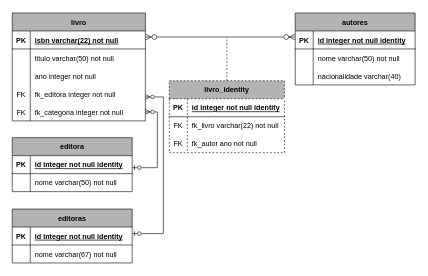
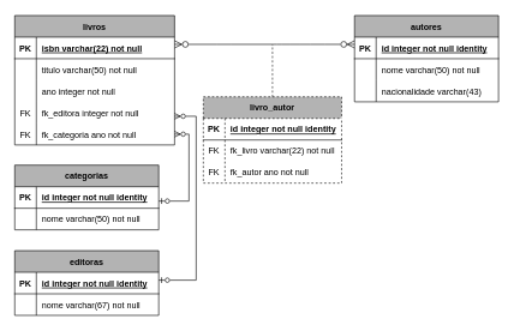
  <mxCell id="0" />
  <mxCell id="1" parent="0" />
  <mxCell id="2" value="editoras" style="shape=table;startSize=30;container=1;collapsible=1;childLayout=tableLayout;fixedRows=1;rowLines=0;fontStyle=1;align=center;resizeLast=1;fillColor=#B3B3B3;" parent="1" vertex="1"><mxGeometry x="20" y="348" width="200" height="90" as="geometry" /></mxCell>
  <mxCell id="3" value="" style="shape=tableRow;horizontal=0;startSize=0;swimlaneHead=0;swimlaneBody=0;fillColor=none;collapsible=0;dropTarget=0;points=[[0,0.5],[1,0.5]];portConstraint=eastwest;strokeColor=inherit;top=0;left=0;right=0;bottom=1;" parent="2" vertex="1"><mxGeometry y="30" width="200" height="30" as="geometry" /></mxCell>
  <mxCell id="4" value="PK" style="shape=partialRectangle;overflow=hidden;connectable=0;fillColor=none;strokeColor=inherit;top=0;left=0;bottom=0;right=0;fontStyle=1;" parent="3" vertex="1"><mxGeometry width="30" height="30" as="geometry"><mxRectangle width="30" height="30" as="alternateBounds" /></mxGeometry></mxCell>
  <mxCell id="5" value="id integer not null  identity" style="shape=partialRectangle;overflow=hidden;connectable=0;fillColor=none;align=left;strokeColor=inherit;top=0;left=0;bottom=0;right=0;spacingLeft=6;fontStyle=5;" parent="3" vertex="1"><mxGeometry x="30" width="170" height="30" as="geometry"><mxRectangle width="170" height="30" as="alternateBounds" /></mxGeometry></mxCell>
  <mxCell id="6" value="" style="shape=tableRow;horizontal=0;startSize=0;swimlaneHead=0;swimlaneBody=0;fillColor=none;collapsible=0;dropTarget=0;points=[[0,0.5],[1,0.5]];portConstraint=eastwest;strokeColor=inherit;top=0;left=0;right=0;bottom=0;" parent="2" vertex="1"><mxGeometry y="60" width="200" height="30" as="geometry" /></mxCell>
  <mxCell id="7" value="" style="shape=partialRectangle;overflow=hidden;connectable=0;fillColor=none;strokeColor=inherit;top=0;left=0;bottom=0;right=0;" parent="6" vertex="1"><mxGeometry width="30" height="30" as="geometry"><mxRectangle width="30" height="30" as="alternateBounds" /></mxGeometry></mxCell>
  <mxCell id="8" value="nome varchar(67) not null" style="shape=partialRectangle;overflow=hidden;connectable=0;fillColor=none;align=left;strokeColor=inherit;top=0;left=0;bottom=0;right=0;spacingLeft=6;" parent="6" vertex="1"><mxGeometry x="30" width="170" height="30" as="geometry"><mxRectangle width="170" height="30" as="alternateBounds" /></mxGeometry></mxCell>
  <mxCell id="9" value="autores" style="shape=table;startSize=30;container=1;collapsible=1;childLayout=tableLayout;fixedRows=1;rowLines=0;fontStyle=1;align=center;resizeLast=1;fillColor=#B3B3B3;" parent="1" vertex="1"><mxGeometry x="492" y="20.94" width="200" height="120" as="geometry" /></mxCell>
  <mxCell id="10" value="" style="shape=tableRow;horizontal=0;startSize=0;swimlaneHead=0;swimlaneBody=0;fillColor=none;collapsible=0;dropTarget=0;points=[[0,0.5],[1,0.5]];portConstraint=eastwest;strokeColor=inherit;top=0;left=0;right=0;bottom=1;" parent="9" vertex="1"><mxGeometry y="30" width="200" height="30" as="geometry" /></mxCell>
  <mxCell id="11" value="PK" style="shape=partialRectangle;overflow=hidden;connectable=0;fillColor=none;strokeColor=inherit;top=0;left=0;bottom=0;right=0;fontStyle=1;" parent="10" vertex="1"><mxGeometry width="30" height="30" as="geometry"><mxRectangle width="30" height="30" as="alternateBounds" /></mxGeometry></mxCell>
  <mxCell id="12" value="id integer not null  identity" style="shape=partialRectangle;overflow=hidden;connectable=0;fillColor=none;align=left;strokeColor=inherit;top=0;left=0;bottom=0;right=0;spacingLeft=6;fontStyle=5;" parent="10" vertex="1"><mxGeometry x="30" width="170" height="30" as="geometry"><mxRectangle width="170" height="30" as="alternateBounds" /></mxGeometry></mxCell>
  <mxCell id="13" value="" style="shape=tableRow;horizontal=0;startSize=0;swimlaneHead=0;swimlaneBody=0;fillColor=none;collapsible=0;dropTarget=0;points=[[0,0.5],[1,0.5]];portConstraint=eastwest;strokeColor=inherit;top=0;left=0;right=0;bottom=0;" parent="9" vertex="1"><mxGeometry y="60" width="200" height="30" as="geometry" /></mxCell>
  <mxCell id="14" value="" style="shape=partialRectangle;overflow=hidden;connectable=0;fillColor=none;strokeColor=inherit;top=0;left=0;bottom=0;right=0;" parent="13" vertex="1"><mxGeometry width="30" height="30" as="geometry"><mxRectangle width="30" height="30" as="alternateBounds" /></mxGeometry></mxCell>
  <mxCell id="15" value="nome varchar(50) not null" style="shape=partialRectangle;overflow=hidden;connectable=0;fillColor=none;align=left;strokeColor=inherit;top=0;left=0;bottom=0;right=0;spacingLeft=6;" parent="13" vertex="1"><mxGeometry x="30" width="170" height="30" as="geometry"><mxRectangle width="170" height="30" as="alternateBounds" /></mxGeometry></mxCell>
  <mxCell id="16" value="" style="shape=tableRow;horizontal=0;startSize=0;swimlaneHead=0;swimlaneBody=0;fillColor=none;collapsible=0;dropTarget=0;points=[[0,0.5],[1,0.5]];portConstraint=eastwest;strokeColor=inherit;top=0;left=0;right=0;bottom=0;" parent="9" vertex="1"><mxGeometry y="90" width="200" height="30" as="geometry" /></mxCell>
  <mxCell id="17" value="" style="shape=partialRectangle;overflow=hidden;connectable=0;fillColor=none;strokeColor=inherit;top=0;left=0;bottom=0;right=0;" parent="16" vertex="1"><mxGeometry width="30" height="30" as="geometry"><mxRectangle width="30" height="30" as="alternateBounds" /></mxGeometry></mxCell>
- <mxCell id="18" value="nacionalidade varchar(40)" style="shape=partialRectangle;overflow=hidden;connectable=0;fillColor=none;align=left;strokeColor=inherit;top=0;left=0;bottom=0;right=0;spacingLeft=6;" parent="16" vertex="1"><mxGeometry x="30" width="170" height="30" as="geometry"><mxRectangle width="170" height="30" as="alternateBounds" /></mxGeometry></mxCell>
- <mxCell id="19" value="editora" style="shape=table;startSize=30;container=1;collapsible=1;childLayout=tableLayout;fixedRows=1;rowLines=0;fontStyle=1;align=center;resizeLast=1;fillColor=#B3B3B3;" parent="1" vertex="1"><mxGeometry x="20" y="229" width="200" height="90" as="geometry" /></mxCell>
+ <mxCell id="18" value="nacionalidade varchar(43)" style="shape=partialRectangle;overflow=hidden;connectable=0;fillColor=none;align=left;strokeColor=inherit;top=0;left=0;bottom=0;right=0;spacingLeft=6;" parent="16" vertex="1"><mxGeometry x="30" width="170" height="30" as="geometry"><mxRectangle width="170" height="30" as="alternateBounds" /></mxGeometry></mxCell>
+ <mxCell id="19" value="categorias" style="shape=table;startSize=30;container=1;collapsible=1;childLayout=tableLayout;fixedRows=1;rowLines=0;fontStyle=1;align=center;resizeLast=1;fillColor=#B3B3B3;" parent="1" vertex="1"><mxGeometry x="20" y="229" width="200" height="90" as="geometry" /></mxCell>
  <mxCell id="20" value="" style="shape=tableRow;horizontal=0;startSize=0;swimlaneHead=0;swimlaneBody=0;fillColor=none;collapsible=0;dropTarget=0;points=[[0,0.5],[1,0.5]];portConstraint=eastwest;strokeColor=inherit;top=0;left=0;right=0;bottom=1;" parent="19" vertex="1"><mxGeometry y="30" width="200" height="30" as="geometry" /></mxCell>
  <mxCell id="21" value="PK" style="shape=partialRectangle;overflow=hidden;connectable=0;fillColor=none;strokeColor=inherit;top=0;left=0;bottom=0;right=0;fontStyle=1;" parent="20" vertex="1"><mxGeometry width="30" height="30" as="geometry"><mxRectangle width="30" height="30" as="alternateBounds" /></mxGeometry></mxCell>
  <mxCell id="22" value="id integer  not null identity" style="shape=partialRectangle;overflow=hidden;connectable=0;fillColor=none;align=left;strokeColor=inherit;top=0;left=0;bottom=0;right=0;spacingLeft=6;fontStyle=5;" parent="20" vertex="1"><mxGeometry x="30" width="170" height="30" as="geometry"><mxRectangle width="170" height="30" as="alternateBounds" /></mxGeometry></mxCell>
  <mxCell id="23" value="" style="shape=tableRow;horizontal=0;startSize=0;swimlaneHead=0;swimlaneBody=0;fillColor=none;collapsible=0;dropTarget=0;points=[[0,0.5],[1,0.5]];portConstraint=eastwest;strokeColor=inherit;top=0;left=0;right=0;bottom=0;" parent="19" vertex="1"><mxGeometry y="60" width="200" height="30" as="geometry" /></mxCell>
  <mxCell id="24" value="" style="shape=partialRectangle;overflow=hidden;connectable=0;fillColor=none;strokeColor=inherit;top=0;left=0;bottom=0;right=0;" parent="23" vertex="1"><mxGeometry width="30" height="30" as="geometry"><mxRectangle width="30" height="30" as="alternateBounds" /></mxGeometry></mxCell>
  <mxCell id="25" value="nome varchar(50) not null" style="shape=partialRectangle;overflow=hidden;connectable=0;fillColor=none;align=left;strokeColor=inherit;top=0;left=0;bottom=0;right=0;spacingLeft=6;" parent="23" vertex="1"><mxGeometry x="30" width="170" height="30" as="geometry"><mxRectangle width="170" height="30" as="alternateBounds" /></mxGeometry></mxCell>
  <mxCell id="26" style="edgeStyle=orthogonalEdgeStyle;rounded=0;orthogonalLoop=1;jettySize=auto;html=1;endArrow=ERzeroToOne;endFill=0;startArrow=ERzeroToMany;startFill=0;" parent="1" source="37" target="2" edge="1"><mxGeometry relative="1" as="geometry"><mxPoint x="480" y="270.94" as="sourcePoint" /><Array as="points"><mxPoint x="272" y="161" /><mxPoint x="272" y="389" /></Array></mxGeometry></mxCell>
- <mxCell id="27" value="livro" style="shape=table;startSize=30;container=1;collapsible=1;childLayout=tableLayout;fixedRows=1;rowLines=0;fontStyle=1;align=center;resizeLast=1;fillColor=#B3B3B3;" parent="1" vertex="1"><mxGeometry x="20" y="20.94" width="222" height="180" as="geometry" /></mxCell>
+ <mxCell id="27" value="livros" style="shape=table;startSize=30;container=1;collapsible=1;childLayout=tableLayout;fixedRows=1;rowLines=0;fontStyle=1;align=center;resizeLast=1;fillColor=#B3B3B3;" parent="1" vertex="1"><mxGeometry x="20" y="20.94" width="222" height="180" as="geometry" /></mxCell>
  <mxCell id="28" value="" style="shape=tableRow;horizontal=0;startSize=0;swimlaneHead=0;swimlaneBody=0;fillColor=none;collapsible=0;dropTarget=0;points=[[0,0.5],[1,0.5]];portConstraint=eastwest;strokeColor=inherit;top=0;left=0;right=0;bottom=1;" parent="27" vertex="1"><mxGeometry y="30" width="222" height="30" as="geometry" /></mxCell>
  <mxCell id="29" value="PK" style="shape=partialRectangle;overflow=hidden;connectable=0;fillColor=none;strokeColor=inherit;top=0;left=0;bottom=0;right=0;fontStyle=1;" parent="28" vertex="1"><mxGeometry width="30" height="30" as="geometry"><mxRectangle width="30" height="30" as="alternateBounds" /></mxGeometry></mxCell>
  <mxCell id="30" value="isbn varchar(22)  not null" style="shape=partialRectangle;overflow=hidden;connectable=0;fillColor=none;align=left;strokeColor=inherit;top=0;left=0;bottom=0;right=0;spacingLeft=6;fontStyle=5;" parent="28" vertex="1"><mxGeometry x="30" width="192" height="30" as="geometry"><mxRectangle width="192" height="30" as="alternateBounds" /></mxGeometry></mxCell>
  <mxCell id="31" value="" style="shape=tableRow;horizontal=0;startSize=0;swimlaneHead=0;swimlaneBody=0;fillColor=none;collapsible=0;dropTarget=0;points=[[0,0.5],[1,0.5]];portConstraint=eastwest;strokeColor=inherit;top=0;left=0;right=0;bottom=0;" parent="27" vertex="1"><mxGeometry y="60" width="222" height="30" as="geometry" /></mxCell>
  <mxCell id="32" value="" style="shape=partialRectangle;overflow=hidden;connectable=0;fillColor=none;strokeColor=inherit;top=0;left=0;bottom=0;right=0;" parent="31" vertex="1"><mxGeometry width="30" height="30" as="geometry"><mxRectangle width="30" height="30" as="alternateBounds" /></mxGeometry></mxCell>
  <mxCell id="33" value="titulo varchar(50) not null" style="shape=partialRectangle;overflow=hidden;connectable=0;fillColor=none;align=left;strokeColor=inherit;top=0;left=0;bottom=0;right=0;spacingLeft=6;" parent="31" vertex="1"><mxGeometry x="30" width="192" height="30" as="geometry"><mxRectangle width="192" height="30" as="alternateBounds" /></mxGeometry></mxCell>
  <mxCell id="34" value="" style="shape=tableRow;horizontal=0;startSize=0;swimlaneHead=0;swimlaneBody=0;fillColor=none;collapsible=0;dropTarget=0;points=[[0,0.5],[1,0.5]];portConstraint=eastwest;strokeColor=inherit;top=0;left=0;right=0;bottom=0;" parent="27" vertex="1"><mxGeometry y="90" width="222" height="30" as="geometry" /></mxCell>
  <mxCell id="35" value="" style="shape=partialRectangle;overflow=hidden;connectable=0;fillColor=none;strokeColor=inherit;top=0;left=0;bottom=0;right=0;" parent="34" vertex="1"><mxGeometry width="30" height="30" as="geometry"><mxRectangle width="30" height="30" as="alternateBounds" /></mxGeometry></mxCell>
  <mxCell id="36" value="ano integer not null" style="shape=partialRectangle;overflow=hidden;connectable=0;fillColor=none;align=left;strokeColor=inherit;top=0;left=0;bottom=0;right=0;spacingLeft=6;" parent="34" vertex="1"><mxGeometry x="30" width="192" height="30" as="geometry"><mxRectangle width="192" height="30" as="alternateBounds" /></mxGeometry></mxCell>
  <mxCell id="37" value="" style="shape=tableRow;horizontal=0;startSize=0;swimlaneHead=0;swimlaneBody=0;fillColor=none;collapsible=0;dropTarget=0;points=[[0,0.5],[1,0.5]];portConstraint=eastwest;strokeColor=inherit;top=0;left=0;right=0;bottom=0;" parent="27" vertex="1"><mxGeometry y="120" width="222" height="30" as="geometry" /></mxCell>
  <mxCell id="38" value="FK" style="shape=partialRectangle;overflow=hidden;connectable=0;fillColor=none;strokeColor=inherit;top=0;left=0;bottom=0;right=0;" parent="37" vertex="1"><mxGeometry width="30" height="30" as="geometry"><mxRectangle width="30" height="30" as="alternateBounds" /></mxGeometry></mxCell>
  <mxCell id="39" value="fk_editora integer not null" style="shape=partialRectangle;overflow=hidden;connectable=0;fillColor=none;align=left;strokeColor=inherit;top=0;left=0;bottom=0;right=0;spacingLeft=6;" parent="37" vertex="1"><mxGeometry x="30" width="192" height="30" as="geometry"><mxRectangle width="192" height="30" as="alternateBounds" /></mxGeometry></mxCell>
  <mxCell id="40" value="" style="shape=tableRow;horizontal=0;startSize=0;swimlaneHead=0;swimlaneBody=0;fillColor=none;collapsible=0;dropTarget=0;points=[[0,0.5],[1,0.5]];portConstraint=eastwest;strokeColor=inherit;top=0;left=0;right=0;bottom=0;" parent="27" vertex="1"><mxGeometry y="150" width="222" height="30" as="geometry" /></mxCell>
  <mxCell id="41" value="FK" style="shape=partialRectangle;overflow=hidden;connectable=0;fillColor=none;strokeColor=inherit;top=0;left=0;bottom=0;right=0;" parent="40" vertex="1"><mxGeometry width="30" height="30" as="geometry"><mxRectangle width="30" height="30" as="alternateBounds" /></mxGeometry></mxCell>
- <mxCell id="42" value="fk_categoria integer not null" style="shape=partialRectangle;overflow=hidden;connectable=0;fillColor=none;align=left;strokeColor=inherit;top=0;left=0;bottom=0;right=0;spacingLeft=6;" parent="40" vertex="1"><mxGeometry x="30" width="192" height="30" as="geometry"><mxRectangle width="192" height="30" as="alternateBounds" /></mxGeometry></mxCell>
- <mxCell id="43" value="livro_identity" style="shape=table;startSize=30;container=1;collapsible=1;childLayout=tableLayout;fixedRows=1;rowLines=0;fontStyle=1;align=center;resizeLast=1;gradientColor=none;swimlaneFillColor=none;fillColor=#B3B3B3;fillStyle=auto;shadow=0;swimlaneLine=1;dashed=1;" parent="1" vertex="1"><mxGeometry x="282" y="134" width="192.06" height="120" as="geometry" /></mxCell>
+ <mxCell id="42" value="fk_categoria ano not null" style="shape=partialRectangle;overflow=hidden;connectable=0;fillColor=none;align=left;strokeColor=inherit;top=0;left=0;bottom=0;right=0;spacingLeft=6;" parent="40" vertex="1"><mxGeometry x="30" width="192" height="30" as="geometry"><mxRectangle width="192" height="30" as="alternateBounds" /></mxGeometry></mxCell>
+ <mxCell id="43" value="livro_autor" style="shape=table;startSize=30;container=1;collapsible=1;childLayout=tableLayout;fixedRows=1;rowLines=0;fontStyle=1;align=center;resizeLast=1;gradientColor=none;swimlaneFillColor=none;fillColor=#B3B3B3;fillStyle=auto;shadow=0;swimlaneLine=1;dashed=1;" parent="1" vertex="1"><mxGeometry x="282" y="134" width="192.06" height="120" as="geometry" /></mxCell>
  <mxCell id="44" value="" style="shape=tableRow;horizontal=0;startSize=0;swimlaneHead=0;swimlaneBody=0;fillColor=none;collapsible=0;dropTarget=0;points=[[0,0.5],[1,0.5]];portConstraint=eastwest;strokeColor=inherit;top=0;left=0;right=0;bottom=1;" parent="43" vertex="1"><mxGeometry y="30" width="192.06" height="30" as="geometry" /></mxCell>
  <mxCell id="45" value="PK" style="shape=partialRectangle;overflow=hidden;connectable=0;fillColor=none;strokeColor=inherit;top=0;left=0;bottom=0;right=0;fontStyle=1;shadow=0;" parent="44" vertex="1"><mxGeometry width="30" height="30" as="geometry"><mxRectangle width="30" height="30" as="alternateBounds" /></mxGeometry></mxCell>
  <mxCell id="46" value="id integer not null  identity" style="shape=partialRectangle;overflow=hidden;connectable=0;fillColor=none;align=left;strokeColor=inherit;top=0;left=0;bottom=0;right=0;spacingLeft=6;fontStyle=5;" parent="44" vertex="1"><mxGeometry x="30" width="162.06" height="30" as="geometry"><mxRectangle width="162.06" height="30" as="alternateBounds" /></mxGeometry></mxCell>
  <mxCell id="47" value="" style="shape=tableRow;horizontal=0;startSize=0;swimlaneHead=0;swimlaneBody=0;fillColor=none;collapsible=0;dropTarget=0;points=[[0,0.5],[1,0.5]];portConstraint=eastwest;strokeColor=inherit;top=0;left=0;right=0;bottom=0;" parent="43" vertex="1"><mxGeometry y="60" width="192.06" height="30" as="geometry" /></mxCell>
  <mxCell id="48" value="FK" style="shape=partialRectangle;overflow=hidden;connectable=0;fillColor=none;strokeColor=inherit;top=0;left=0;bottom=0;right=0;" parent="47" vertex="1"><mxGeometry width="30" height="30" as="geometry"><mxRectangle width="30" height="30" as="alternateBounds" /></mxGeometry></mxCell>
  <mxCell id="49" value="fk_livro varchar(22) not null" style="shape=partialRectangle;overflow=hidden;connectable=0;fillColor=none;align=left;strokeColor=inherit;top=0;left=0;bottom=0;right=0;spacingLeft=6;" parent="47" vertex="1"><mxGeometry x="30" width="162.06" height="30" as="geometry"><mxRectangle width="162.06" height="30" as="alternateBounds" /></mxGeometry></mxCell>
  <mxCell id="50" value="" style="shape=tableRow;horizontal=0;startSize=0;swimlaneHead=0;swimlaneBody=0;fillColor=none;collapsible=0;dropTarget=0;points=[[0,0.5],[1,0.5]];portConstraint=eastwest;strokeColor=inherit;top=0;left=0;right=0;bottom=0;" parent="43" vertex="1"><mxGeometry y="90" width="192.06" height="30" as="geometry" /></mxCell>
  <mxCell id="51" value="FK" style="shape=partialRectangle;overflow=hidden;connectable=0;fillColor=none;strokeColor=inherit;top=0;left=0;bottom=0;right=0;" parent="50" vertex="1"><mxGeometry width="30" height="30" as="geometry"><mxRectangle width="30" height="30" as="alternateBounds" /></mxGeometry></mxCell>
  <mxCell id="52" value="fk_autor ano not null" style="shape=partialRectangle;overflow=hidden;connectable=0;fillColor=none;align=left;strokeColor=inherit;top=0;left=0;bottom=0;right=0;spacingLeft=6;" parent="50" vertex="1"><mxGeometry x="30" width="162.06" height="30" as="geometry"><mxRectangle width="162.06" height="30" as="alternateBounds" /></mxGeometry></mxCell>
  <mxCell id="53" style="edgeStyle=orthogonalEdgeStyle;rounded=0;orthogonalLoop=1;jettySize=auto;html=1;endArrow=ERzeroToOne;endFill=0;startArrow=ERzeroToMany;startFill=0;" parent="1" source="40" target="19" edge="1"><mxGeometry relative="1" as="geometry"><Array as="points"><mxPoint x="262" y="186" /><mxPoint x="262" y="279" /></Array></mxGeometry></mxCell>
  <mxCell id="54" value="" style="edgeStyle=elbowEdgeStyle;orthogonalLoop=1;jettySize=auto;html=1;fontSize=12;startSize=8;endSize=8;elbow=vertical;jumpStyle=none;rounded=1;endArrow=none;endFill=0;startArrow=ERzeroToMany;startFill=0;" edge="1" parent="1" source="27" target="56"><mxGeometry relative="1" as="geometry"><mxPoint x="242" y="64" as="sourcePoint" /><mxPoint x="492" y="64" as="targetPoint" /><Array as="points" /></mxGeometry></mxCell>
  <mxCell id="55" style="edgeStyle=none;curved=1;rounded=0;orthogonalLoop=1;jettySize=auto;html=1;fontSize=12;startSize=8;endSize=8;endArrow=ERzeroToMany;endFill=0;" edge="1" parent="1" source="56"><mxGeometry relative="1" as="geometry"><mxPoint x="492" y="61" as="targetPoint" /></mxGeometry></mxCell>
  <mxCell id="56" value="" style="shape=waypoint;sketch=0;fillStyle=solid;size=6;pointerEvents=1;points=[];fillColor=none;resizable=0;rotatable=0;perimeter=centerPerimeter;snapToPoint=1;fontSize=16;strokeColor=none;gradientColor=none;strokeWidth=1;" vertex="1" parent="1"><mxGeometry x="368.03" y="51" width="20" height="20" as="geometry" /></mxCell>
  <mxCell id="57" style="edgeStyle=none;curved=1;rounded=0;orthogonalLoop=1;jettySize=auto;html=1;entryX=0.3;entryY=0.5;entryDx=0;entryDy=0;entryPerimeter=0;fontSize=12;startSize=8;endSize=8;endArrow=none;endFill=0;dashed=1;" edge="1" parent="1" source="43" target="56"><mxGeometry relative="1" as="geometry" /></mxCell>
